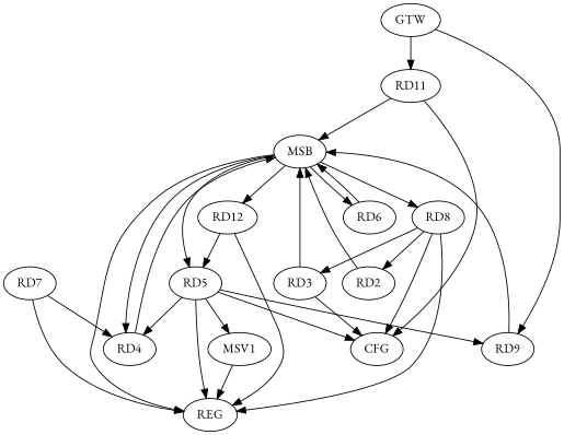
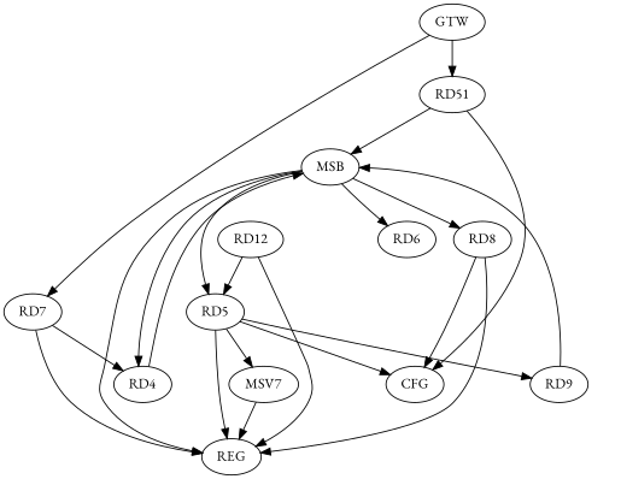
  strict digraph {
    fontname="EB Garamond"
    node [fontname="EB Garamond"]
    edge [fontname="EB Garamond"]
    n1 [label=MSB]
    n2 [label=RD4]
    n3 [label=RD5]
    n4 [label=REG]
    n5 [label=RD6]
    n6 [label=RD8]
    n7 [label=RD12]
    n8 [label=CFG]
-   n9 [label=RD2]
-   n10 [label=RD3]
    n11 [label=RD9]
-   n12 [label=MSV1]
+   n12 [label=MSV7]
    n13 [label=RD7]
-   n14 [label=RD11]
+   n14 [label=RD51]
    n15 [label=GTW]
    n1 -> n2
    n1 -> n3
    n1 -> n4
    n1 -> n5
    n1 -> n6
-   n1 -> n7
    n2 -> n1
-   n3 -> n2
    n3 -> n4
    n3 -> n8
    n3 -> n11
    n3 -> n12
-   n5 -> n1
    n6 -> n4
    n6 -> n8
-   n6 -> n9
-   n6 -> n10
    n7 -> n3
    n7 -> n4
-   n9 -> n1
-   n10 -> n1
-   n10 -> n8
    n11 -> n1
    n12 -> n4
    n13 -> n2
    n13 -> n4
    n14 -> n1
    n14 -> n8
-   n15 -> n11
+   n15 -> n13
    n15 -> n14
  }
